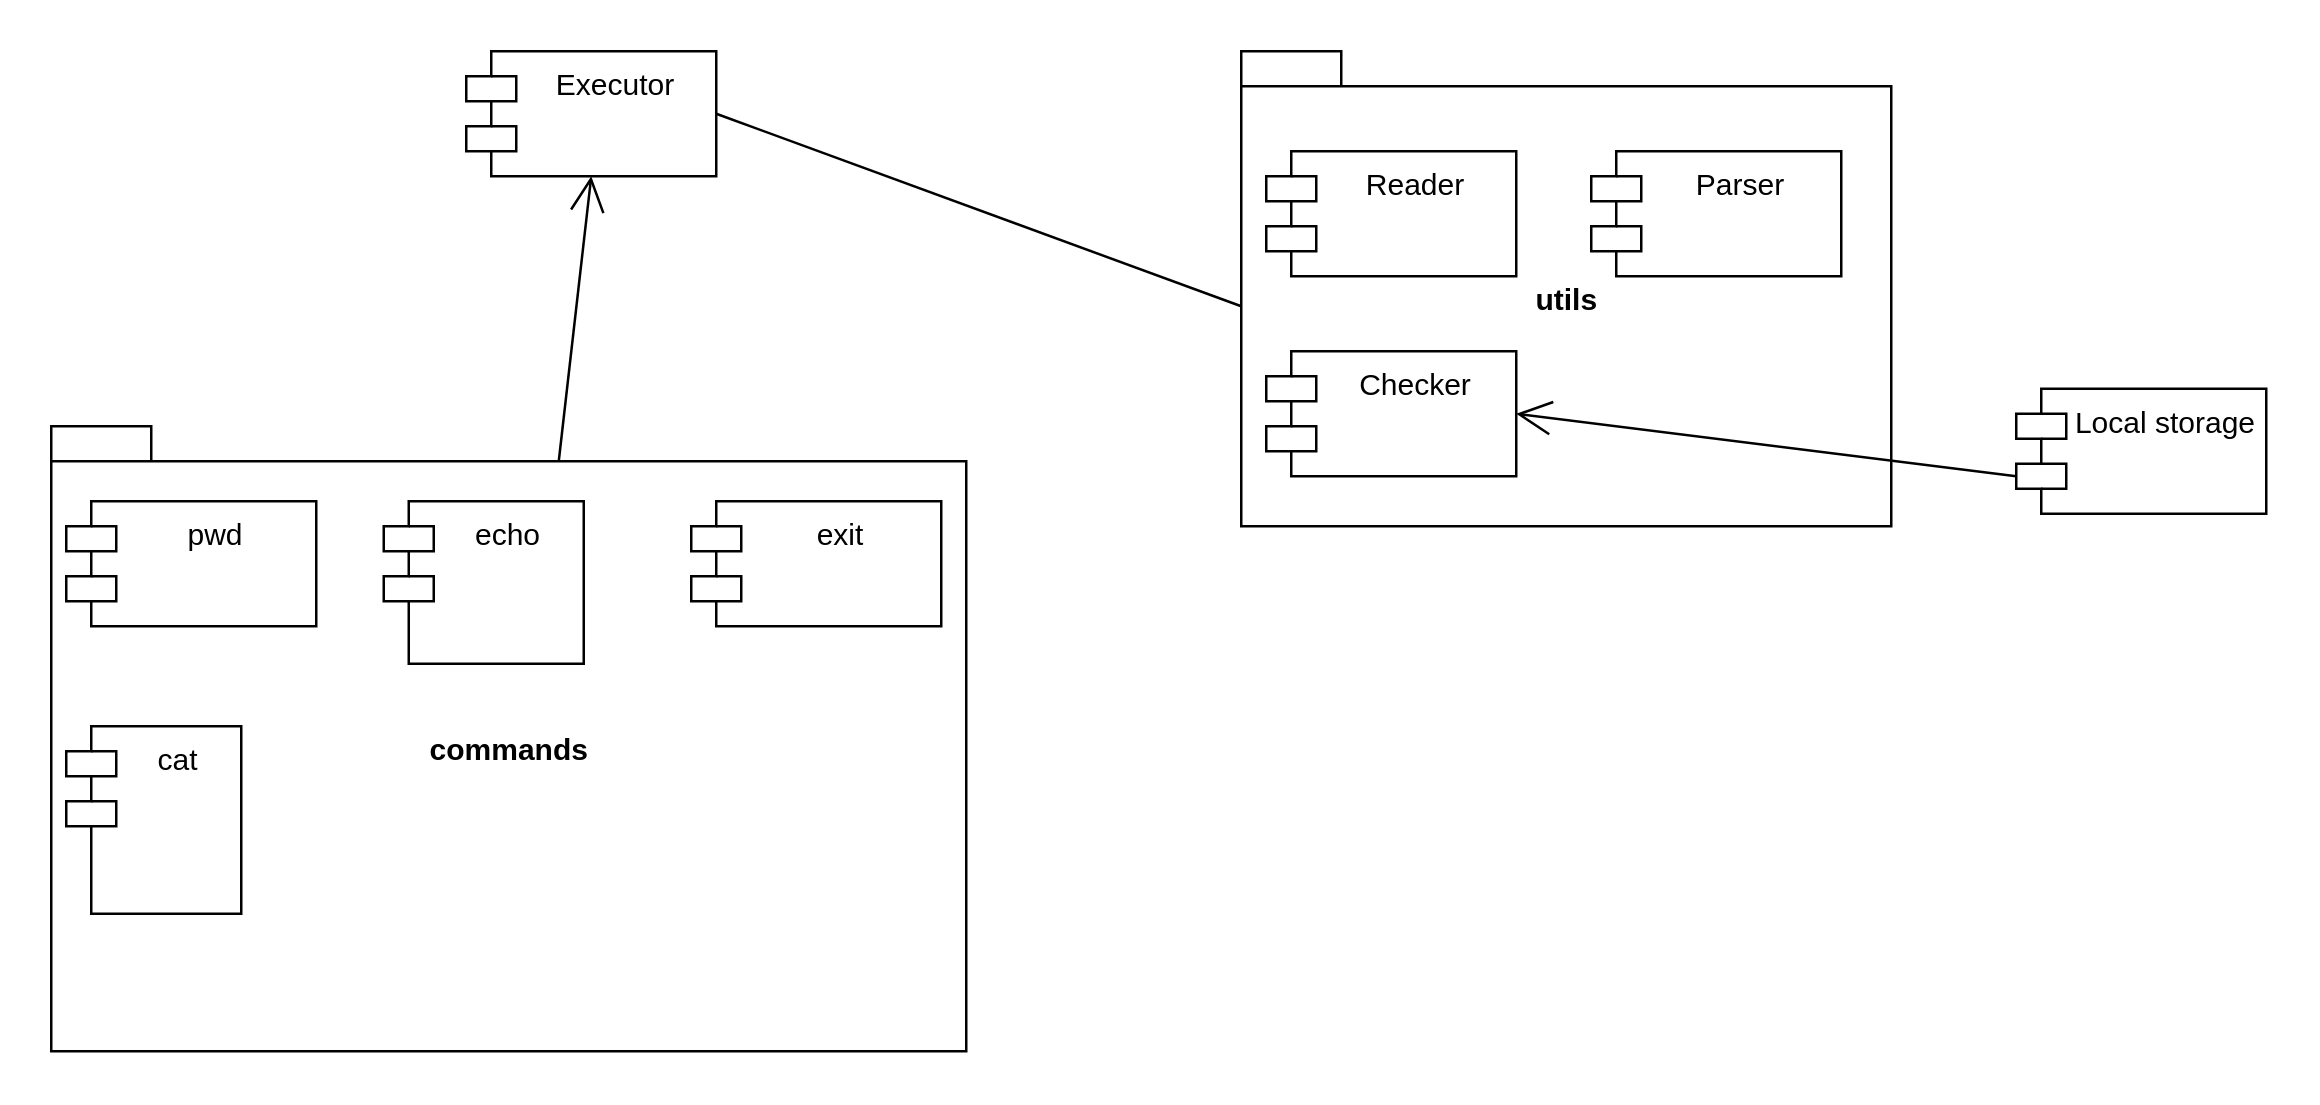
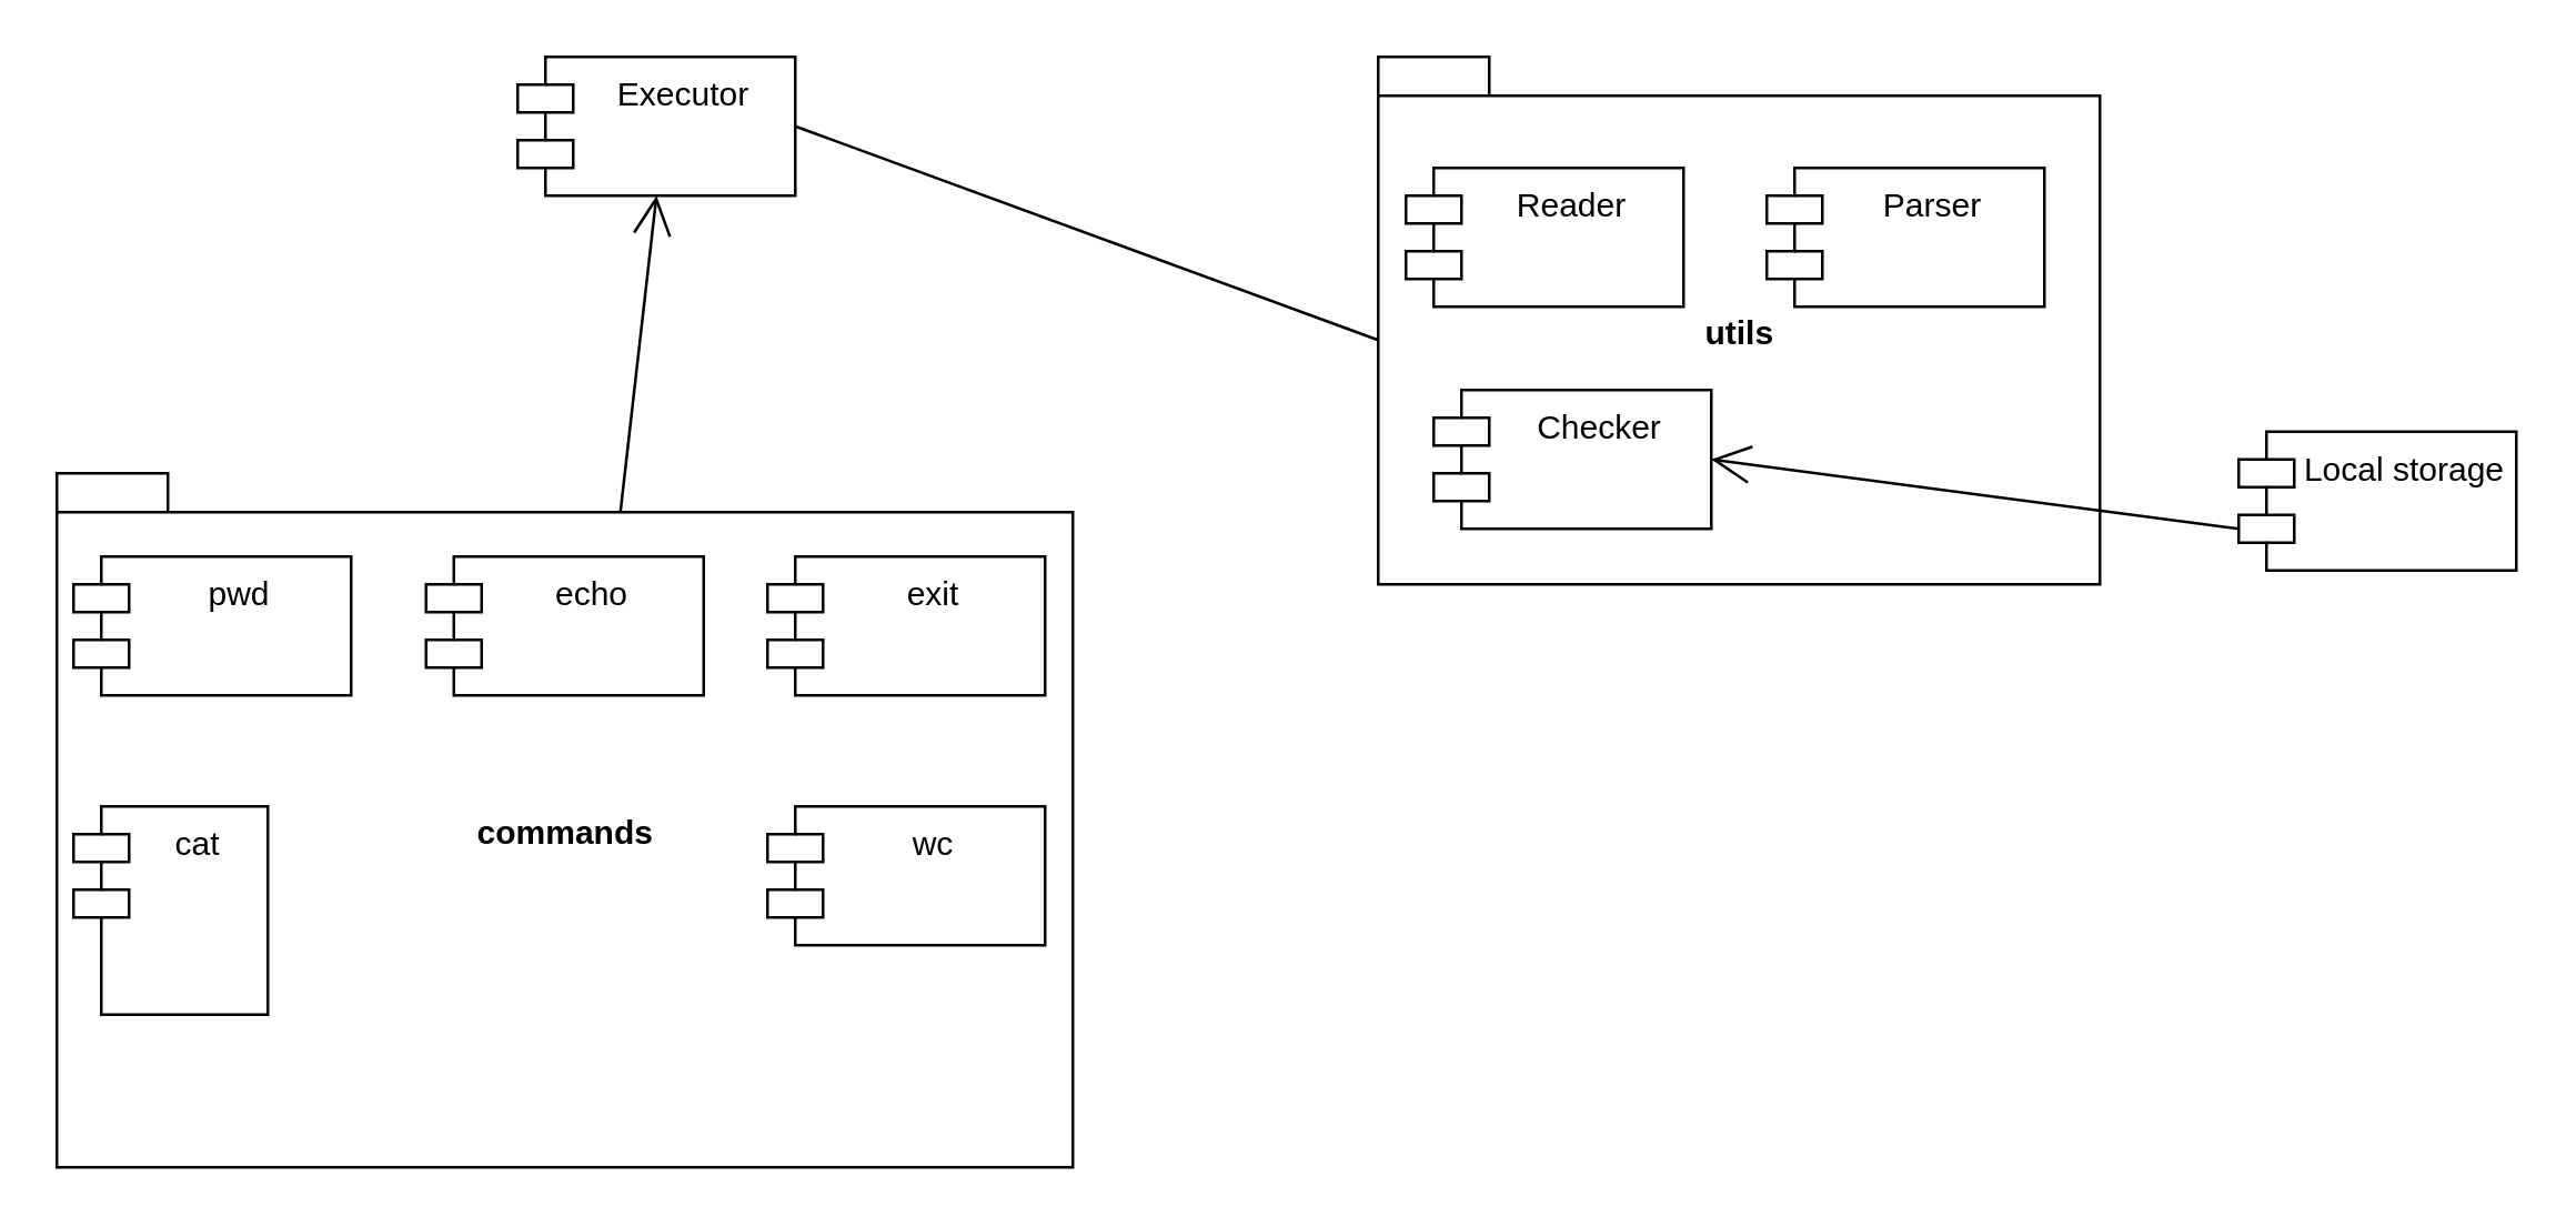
  <mxCell id="0" />
  <mxCell id="1" parent="0" />
  <mxCell id="2" value="utils" style="shape=folder;fontStyle=1;spacingTop=10;tabWidth=40;tabHeight=14;tabPosition=left;html=1;" vertex="1" parent="1"><mxGeometry x="496" y="20" width="260" height="190" as="geometry" /></mxCell>
  <mxCell id="3" value="Reader" style="shape=module;align=left;spacingLeft=20;align=center;verticalAlign=top;" vertex="1" parent="1"><mxGeometry x="506" y="60" width="100" height="50" as="geometry" /></mxCell>
  <mxCell id="4" value="Parser" style="shape=module;align=left;spacingLeft=20;align=center;verticalAlign=top;" vertex="1" parent="1"><mxGeometry x="636" y="60" width="100" height="50" as="geometry" /></mxCell>
- <mxCell id="5" value="Checker" style="shape=module;align=left;spacingLeft=20;align=center;verticalAlign=top;" vertex="1" parent="1"><mxGeometry x="506" y="140" width="100" height="50" as="geometry" /></mxCell>
+ <mxCell id="5" value="Checker" style="shape=module;align=left;spacingLeft=20;align=center;verticalAlign=top;" vertex="1" parent="1"><mxGeometry x="516" y="140" width="100" height="50" as="geometry" /></mxCell>
  <mxCell id="6" value="Executor" style="shape=module;align=left;spacingLeft=20;align=center;verticalAlign=top;" vertex="1" parent="1"><mxGeometry x="186" y="20" width="100" height="50" as="geometry" /></mxCell>
  <mxCell id="7" value="commands" style="shape=folder;fontStyle=1;spacingTop=10;tabWidth=40;tabHeight=14;tabPosition=left;html=1;" vertex="1" parent="1"><mxGeometry x="20" y="170" width="366" height="250" as="geometry" /></mxCell>
  <mxCell id="8" value="" style="endArrow=none;endFill=1;endSize=12;html=1;rounded=0;entryX=1;entryY=0.5;entryDx=0;entryDy=0;exitX=0;exitY=0;exitDx=0;exitDy=102;exitPerimeter=0;" edge="1" parent="1" source="2" target="6"><mxGeometry width="160" relative="1" as="geometry"><mxPoint x="336" y="150" as="sourcePoint" /><mxPoint x="496" y="150" as="targetPoint" /></mxGeometry></mxCell>
  <mxCell id="9" value="pwd" style="shape=module;align=left;spacingLeft=20;align=center;verticalAlign=top;" vertex="1" parent="1"><mxGeometry x="26" y="200" width="100" height="50" as="geometry" /></mxCell>
  <mxCell id="10" value="" style="endArrow=open;endFill=1;endSize=12;html=1;rounded=0;entryX=0.5;entryY=1;entryDx=0;entryDy=0;exitX=0;exitY=0;exitDx=203;exitDy=14;exitPerimeter=0;" edge="1" parent="1" source="7" target="6"><mxGeometry width="160" relative="1" as="geometry"><mxPoint x="46" y="120" as="sourcePoint" /><mxPoint x="206" y="120" as="targetPoint" /></mxGeometry></mxCell>
- <mxCell id="11" value="echo" style="shape=module;align=left;spacingLeft=20;align=center;verticalAlign=top;" vertex="1" parent="1"><mxGeometry x="153" y="200" width="80" height="65" as="geometry" /></mxCell>
+ <mxCell id="11" value="echo" style="shape=module;align=left;spacingLeft=20;align=center;verticalAlign=top;" vertex="1" parent="1"><mxGeometry x="153" y="200" width="100" height="50" as="geometry" /></mxCell>
  <mxCell id="12" value="cat" style="shape=module;align=left;spacingLeft=20;align=center;verticalAlign=top;" vertex="1" parent="1"><mxGeometry x="26" y="290" width="70" height="75" as="geometry" /></mxCell>
  <mxCell id="13" value="exit" style="shape=module;align=left;spacingLeft=20;align=center;verticalAlign=top;" vertex="1" parent="1"><mxGeometry x="276" y="200" width="100" height="50" as="geometry" /></mxCell>
+ <mxCell id="14" value="wc" style="shape=module;align=left;spacingLeft=20;align=center;verticalAlign=top;" vertex="1" parent="1"><mxGeometry x="276" y="290" width="100" height="50" as="geometry" /></mxCell>
  <mxCell id="15" value="Local storage" style="shape=module;align=left;spacingLeft=20;align=center;verticalAlign=top;" vertex="1" parent="1"><mxGeometry x="806" y="155" width="100" height="50" as="geometry" /></mxCell>
  <mxCell id="16" value="" style="endArrow=open;endFill=1;endSize=12;html=1;rounded=0;entryX=1;entryY=0.5;entryDx=0;entryDy=0;exitX=0;exitY=0;exitDx=0;exitDy=35;exitPerimeter=0;" edge="1" parent="1" source="15" target="5"><mxGeometry width="160" relative="1" as="geometry"><mxPoint x="876" y="280" as="sourcePoint" /><mxPoint x="1036" y="280" as="targetPoint" /></mxGeometry></mxCell>
